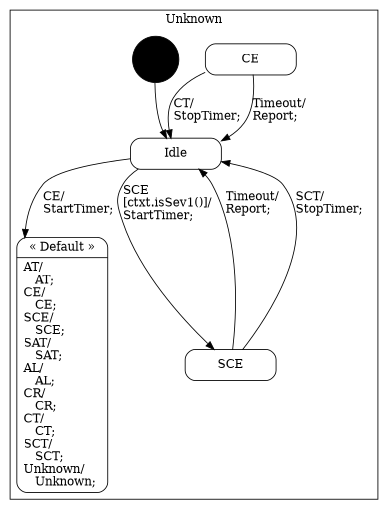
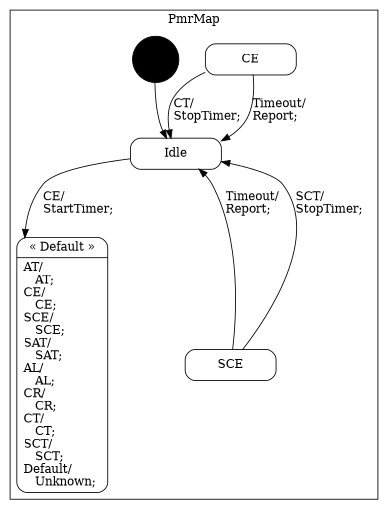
  digraph {
    node [shape=Mrecord]
    n1 [label="{Idle}" width=1.5]
    n2 [label="{CE}" width=1.5]
    n3 [label="{SCE}" width=1.5]
-   n4 [label="{&laquo; Default &raquo;|AT/\l&nbsp;&nbsp;&nbsp;AT;\lCE/\l&nbsp;&nbsp;&nbsp;CE;\lSCE/\l&nbsp;&nbsp;&nbsp;SCE;\lSAT/\l&nbsp;&nbsp;&nbsp;SAT;\lAL/\l&nbsp;&nbsp;&nbsp;AL;\lCR/\l&nbsp;&nbsp;&nbsp;CR;\lCT/\l&nbsp;&nbsp;&nbsp;CT;\lSCT/\l&nbsp;&nbsp;&nbsp;SCT;\lUnknown/\l&nbsp;&nbsp;&nbsp;Unknown;\l}" width=1.5]
+   n4 [label="{&laquo; Default &raquo;|AT/\l&nbsp;&nbsp;&nbsp;AT;\lCE/\l&nbsp;&nbsp;&nbsp;CE;\lSCE/\l&nbsp;&nbsp;&nbsp;SCE;\lSAT/\l&nbsp;&nbsp;&nbsp;SAT;\lAL/\l&nbsp;&nbsp;&nbsp;AL;\lCR/\l&nbsp;&nbsp;&nbsp;CR;\lCT/\l&nbsp;&nbsp;&nbsp;CT;\lSCT/\l&nbsp;&nbsp;&nbsp;SCT;\lDefault/\l&nbsp;&nbsp;&nbsp;Unknown;\l}" width=1.5]
    "%5" [fillcolor=black shape=circle style=filled width=0.25]
    subgraph cluster_1 {
-     label=Unknown
+     label=PmrMap
      n1
      n2
      n3
      n4
      "%5"
    }
-   n1 -> n3 [label="SCE\l\[ctxt.isSev1()\]/\lStartTimer;\l"]
    n1 -> n4 [label="CE/\lStartTimer;\l"]
    n2 -> n1 [label="Timeout/\lReport;\l"]
    n2 -> n1 [label="CT/\lStopTimer;\l"]
    n3 -> n1 [label="Timeout/\lReport;\l"]
    n3 -> n1 [label="SCT/\lStopTimer;\l"]
    "%5" -> n1
  }
